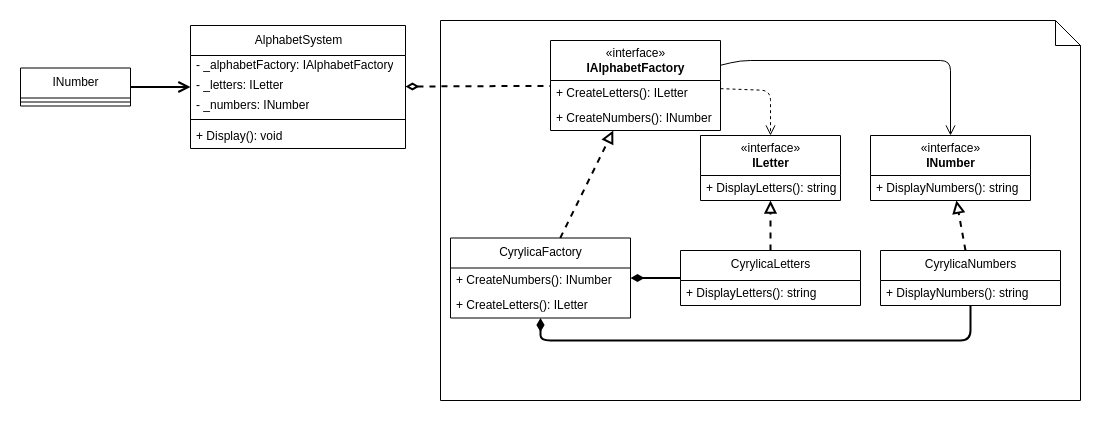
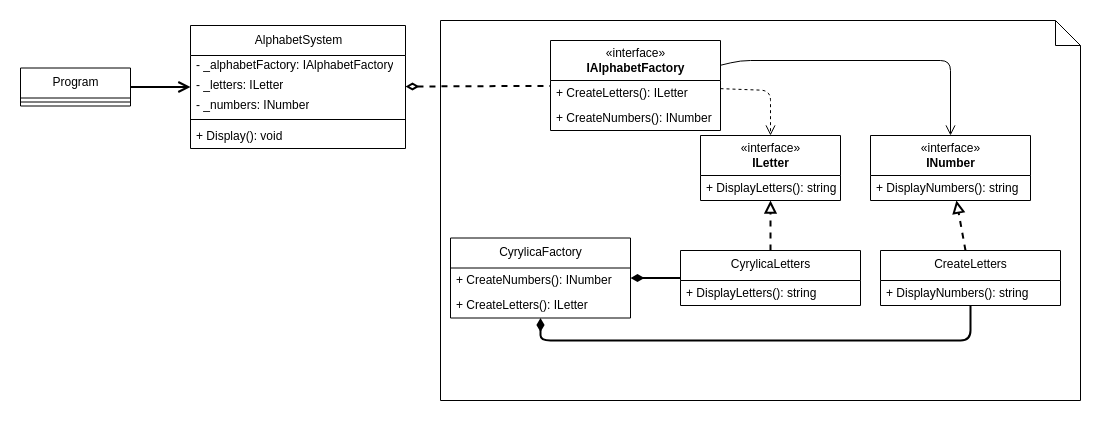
  <mxCell id="0" />
  <mxCell id="1" parent="0" />
  <mxCell id="2" value="&lt;span style=&quot;font-weight: 400;&quot;&gt;AlphabetSystem&lt;/span&gt;" style="swimlane;fontStyle=1;align=center;verticalAlign=middle;childLayout=stackLayout;horizontal=1;startSize=30;horizontalStack=0;resizeParent=1;resizeParentMax=0;resizeLast=0;collapsible=0;marginBottom=0;html=1;" parent="1" vertex="1"><mxGeometry x="190" y="25" width="215" height="123" as="geometry" /></mxCell>
  <mxCell id="3" value="- _alphabetFactory: IAlphabetFactory" style="text;html=1;strokeColor=none;fillColor=none;align=left;verticalAlign=middle;spacingLeft=4;spacingRight=4;overflow=hidden;rotatable=0;points=[[0,0.5],[1,0.5]];portConstraint=eastwest;" vertex="1" parent="2"><mxGeometry y="30" width="215" height="20" as="geometry" /></mxCell>
  <mxCell id="4" value="- _letters: ILetter" style="text;html=1;strokeColor=none;fillColor=none;align=left;verticalAlign=middle;spacingLeft=4;spacingRight=4;overflow=hidden;rotatable=0;points=[[0,0.5],[1,0.5]];portConstraint=eastwest;" vertex="1" parent="2"><mxGeometry y="50" width="215" height="20" as="geometry" /></mxCell>
  <mxCell id="5" value="- _numbers: INumber" style="text;html=1;strokeColor=none;fillColor=none;align=left;verticalAlign=middle;spacingLeft=4;spacingRight=4;overflow=hidden;rotatable=0;points=[[0,0.5],[1,0.5]];portConstraint=eastwest;" vertex="1" parent="2"><mxGeometry y="70" width="215" height="20" as="geometry" /></mxCell>
  <mxCell id="6" value="" style="line;strokeWidth=1;fillColor=none;align=left;verticalAlign=middle;spacingTop=-1;spacingLeft=3;spacingRight=3;rotatable=0;labelPosition=right;points=[];portConstraint=eastwest;strokeColor=default;" vertex="1" parent="2"><mxGeometry y="90" width="215" height="8" as="geometry" /></mxCell>
  <mxCell id="7" value="+ Display(): void" style="text;html=1;strokeColor=none;fillColor=none;align=left;verticalAlign=middle;spacingLeft=4;spacingRight=4;overflow=hidden;rotatable=0;points=[[0,0.5],[1,0.5]];portConstraint=eastwest;strokeWidth=1;" parent="2" vertex="1"><mxGeometry y="98" width="215" height="25" as="geometry" /></mxCell>
- <mxCell id="8" value="INumber" style="swimlane;fontStyle=0;align=center;verticalAlign=top;childLayout=stackLayout;horizontal=1;startSize=30;horizontalStack=0;resizeParent=1;resizeParentMax=0;resizeLast=0;collapsible=0;marginBottom=0;html=1;" parent="1" vertex="1"><mxGeometry x="20" y="67.5" width="110" height="38" as="geometry" /></mxCell>
+ <mxCell id="8" value="Program" style="swimlane;fontStyle=0;align=center;verticalAlign=top;childLayout=stackLayout;horizontal=1;startSize=30;horizontalStack=0;resizeParent=1;resizeParentMax=0;resizeLast=0;collapsible=0;marginBottom=0;html=1;" parent="1" vertex="1"><mxGeometry x="20" y="67.5" width="110" height="38" as="geometry" /></mxCell>
  <mxCell id="9" value="" style="line;strokeWidth=1;fillColor=none;align=left;verticalAlign=middle;spacingTop=-1;spacingLeft=3;spacingRight=3;rotatable=0;labelPosition=right;points=[];portConstraint=eastwest;" parent="8" vertex="1"><mxGeometry y="30" width="110" height="8" as="geometry" /></mxCell>
  <mxCell id="10" value="" style="endArrow=open;startArrow=none;endFill=0;startFill=0;endSize=8;html=1;verticalAlign=bottom;labelBackgroundColor=none;strokeWidth=2;sketch=0;" parent="1" source="8" target="2" edge="1"><mxGeometry width="160" relative="1" as="geometry"><mxPoint x="120" y="83.5" as="sourcePoint" /><mxPoint x="280" y="83.5" as="targetPoint" /></mxGeometry></mxCell>
  <mxCell id="11" value="CyrylicaFactory" style="swimlane;fontStyle=0;align=center;verticalAlign=top;childLayout=stackLayout;horizontal=1;startSize=30;horizontalStack=0;resizeParent=1;resizeParentMax=0;resizeLast=0;collapsible=0;marginBottom=0;html=1;" parent="1" vertex="1"><mxGeometry x="450" y="237.5" width="180" height="80" as="geometry" /></mxCell>
  <mxCell id="12" value="+ CreateNumbers(): INumber" style="text;html=1;strokeColor=none;fillColor=none;align=left;verticalAlign=middle;spacingLeft=4;spacingRight=4;overflow=hidden;rotatable=0;points=[[0,0.5],[1,0.5]];portConstraint=eastwest;" vertex="1" parent="11"><mxGeometry y="30" width="180" height="25" as="geometry" /></mxCell>
  <mxCell id="13" value="+ CreateLetters(): ILetter" style="text;html=1;strokeColor=none;fillColor=none;align=left;verticalAlign=middle;spacingLeft=4;spacingRight=4;overflow=hidden;rotatable=0;points=[[0,0.5],[1,0.5]];portConstraint=eastwest;" vertex="1" parent="11"><mxGeometry y="55" width="180" height="25" as="geometry" /></mxCell>
- <mxCell id="14" value="" style="endArrow=block;startArrow=none;endFill=0;startFill=0;endSize=8;html=1;verticalAlign=bottom;dashed=1;labelBackgroundColor=none;sketch=0;strokeWidth=2;" parent="1" source="11" target="15" edge="1"><mxGeometry width="160" relative="1" as="geometry"><mxPoint x="230" y="253.5" as="sourcePoint" /><mxPoint x="278" y="88.5" as="targetPoint" /></mxGeometry></mxCell>
  <mxCell id="15" value="&lt;span style=&quot;font-weight: 400;&quot;&gt;«interface»&lt;/span&gt;&lt;br style=&quot;font-weight: 400;&quot;&gt;IAlphabetFactory" style="swimlane;fontStyle=1;align=center;verticalAlign=middle;childLayout=stackLayout;horizontal=1;startSize=40;horizontalStack=0;resizeParent=1;resizeParentMax=0;resizeLast=0;collapsible=0;marginBottom=0;html=1;" vertex="1" parent="1"><mxGeometry x="550" y="40" width="170" height="90" as="geometry" /></mxCell>
  <mxCell id="16" value="+ CreateLetters(): ILetter" style="text;html=1;strokeColor=none;fillColor=none;align=left;verticalAlign=middle;spacingLeft=4;spacingRight=4;overflow=hidden;rotatable=0;points=[[0,0.5],[1,0.5]];portConstraint=eastwest;" vertex="1" parent="15"><mxGeometry y="40" width="170" height="25" as="geometry" /></mxCell>
  <mxCell id="17" value="+ CreateNumbers(): INumber" style="text;html=1;strokeColor=none;fillColor=none;align=left;verticalAlign=middle;spacingLeft=4;spacingRight=4;overflow=hidden;rotatable=0;points=[[0,0.5],[1,0.5]];portConstraint=eastwest;" vertex="1" parent="15"><mxGeometry y="65" width="170" height="25" as="geometry" /></mxCell>
  <mxCell id="18" value="&lt;span style=&quot;font-weight: 400;&quot;&gt;«interface»&lt;/span&gt;&lt;br style=&quot;font-weight: 400;&quot;&gt;ILetter" style="swimlane;fontStyle=1;align=center;verticalAlign=middle;childLayout=stackLayout;horizontal=1;startSize=40;horizontalStack=0;resizeParent=1;resizeParentMax=0;resizeLast=0;collapsible=0;marginBottom=0;html=1;" vertex="1" parent="1"><mxGeometry x="700" y="135" width="140" height="65" as="geometry" /></mxCell>
  <mxCell id="19" value="+ DisplayLetters(): string" style="text;html=1;strokeColor=none;fillColor=none;align=left;verticalAlign=middle;spacingLeft=4;spacingRight=4;overflow=hidden;rotatable=0;points=[[0,0.5],[1,0.5]];portConstraint=eastwest;" vertex="1" parent="18"><mxGeometry y="40" width="140" height="25" as="geometry" /></mxCell>
  <mxCell id="20" value="&lt;span style=&quot;font-weight: 400;&quot;&gt;«interface»&lt;/span&gt;&lt;br style=&quot;font-weight: 400;&quot;&gt;INumber" style="swimlane;fontStyle=1;align=center;verticalAlign=middle;childLayout=stackLayout;horizontal=1;startSize=40;horizontalStack=0;resizeParent=1;resizeParentMax=0;resizeLast=0;collapsible=0;marginBottom=0;html=1;" vertex="1" parent="1"><mxGeometry x="870" y="135" width="160" height="65" as="geometry" /></mxCell>
  <mxCell id="21" value="+ DisplayNumbers(): string" style="text;html=1;strokeColor=none;fillColor=none;align=left;verticalAlign=middle;spacingLeft=4;spacingRight=4;overflow=hidden;rotatable=0;points=[[0,0.5],[1,0.5]];portConstraint=eastwest;" vertex="1" parent="20"><mxGeometry y="40" width="160" height="25" as="geometry" /></mxCell>
  <mxCell id="22" value="" style="endArrow=open;startArrow=none;endFill=0;startFill=0;endSize=8;html=1;verticalAlign=bottom;labelBackgroundColor=none;strokeWidth=1;sketch=0;" edge="1" parent="1" source="15" target="20"><mxGeometry width="160" relative="1" as="geometry"><mxPoint x="820" y="45" as="sourcePoint" /><mxPoint x="820" y="95" as="targetPoint" /><Array as="points"><mxPoint x="740" y="60" /><mxPoint x="950" y="60" /></Array></mxGeometry></mxCell>
  <mxCell id="23" value="" style="endArrow=open;startArrow=none;endFill=0;startFill=0;endSize=8;html=1;verticalAlign=bottom;labelBackgroundColor=none;strokeWidth=1;sketch=0;dashed=1;" edge="1" parent="1" source="15" target="18"><mxGeometry width="160" relative="1" as="geometry"><mxPoint x="720" y="33.5" as="sourcePoint" /><mxPoint x="980" y="150" as="targetPoint" /><Array as="points"><mxPoint x="770" y="90" /></Array></mxGeometry></mxCell>
  <mxCell id="24" value="" style="endArrow=none;startArrow=diamondThin;endFill=0;startFill=0;html=1;verticalAlign=bottom;labelBackgroundColor=none;strokeWidth=2;startSize=8;endSize=8;fontSize=11;dashed=1;" edge="1" parent="1" source="2" target="15"><mxGeometry width="160" relative="1" as="geometry"><mxPoint x="350" y="220" as="sourcePoint" /><mxPoint x="510" y="220" as="targetPoint" /></mxGeometry></mxCell>
- <mxCell id="25" value="CyrylicaNumbers" style="swimlane;fontStyle=0;align=center;verticalAlign=top;childLayout=stackLayout;horizontal=1;startSize=30;horizontalStack=0;resizeParent=1;resizeParentMax=0;resizeLast=0;collapsible=0;marginBottom=0;html=1;" vertex="1" parent="1"><mxGeometry x="880" y="250" width="180" height="55" as="geometry" /></mxCell>
+ <mxCell id="25" value="CreateLetters" style="swimlane;fontStyle=0;align=center;verticalAlign=top;childLayout=stackLayout;horizontal=1;startSize=30;horizontalStack=0;resizeParent=1;resizeParentMax=0;resizeLast=0;collapsible=0;marginBottom=0;html=1;" vertex="1" parent="1"><mxGeometry x="880" y="250" width="180" height="55" as="geometry" /></mxCell>
  <mxCell id="26" value="+ DisplayNumbers(): string" style="text;html=1;strokeColor=none;fillColor=none;align=left;verticalAlign=middle;spacingLeft=4;spacingRight=4;overflow=hidden;rotatable=0;points=[[0,0.5],[1,0.5]];portConstraint=eastwest;" vertex="1" parent="25"><mxGeometry y="30" width="180" height="25" as="geometry" /></mxCell>
  <mxCell id="27" value="" style="endArrow=block;startArrow=none;endFill=0;startFill=0;endSize=8;html=1;verticalAlign=bottom;dashed=1;labelBackgroundColor=none;sketch=0;strokeWidth=2;" edge="1" parent="1" source="25" target="20"><mxGeometry width="160" relative="1" as="geometry"><mxPoint x="720" y="300" as="sourcePoint" /><mxPoint x="930" y="240" as="targetPoint" /></mxGeometry></mxCell>
  <mxCell id="28" value="CyrylicaLetters" style="swimlane;fontStyle=0;align=center;verticalAlign=top;childLayout=stackLayout;horizontal=1;startSize=30;horizontalStack=0;resizeParent=1;resizeParentMax=0;resizeLast=0;collapsible=0;marginBottom=0;html=1;" vertex="1" parent="1"><mxGeometry x="680" y="250" width="180" height="55" as="geometry" /></mxCell>
  <mxCell id="29" value="+ DisplayLetters(): string" style="text;html=1;strokeColor=none;fillColor=none;align=left;verticalAlign=middle;spacingLeft=4;spacingRight=4;overflow=hidden;rotatable=0;points=[[0,0.5],[1,0.5]];portConstraint=eastwest;" vertex="1" parent="28"><mxGeometry y="30" width="180" height="25" as="geometry" /></mxCell>
  <mxCell id="30" value="" style="endArrow=block;startArrow=none;endFill=0;startFill=0;endSize=8;html=1;verticalAlign=bottom;dashed=1;labelBackgroundColor=none;sketch=0;strokeWidth=2;" edge="1" parent="1" source="28" target="18"><mxGeometry width="160" relative="1" as="geometry"><mxPoint x="945" y="260" as="sourcePoint" /><mxPoint x="917.727" y="210" as="targetPoint" /></mxGeometry></mxCell>
  <mxCell id="31" value="" style="endArrow=none;startArrow=diamondThin;endFill=0;startFill=1;html=1;verticalAlign=bottom;labelBackgroundColor=none;strokeWidth=2;startSize=8;endSize=8;fontSize=11;" edge="1" parent="1" source="11" target="28"><mxGeometry width="160" relative="1" as="geometry"><mxPoint x="390" y="240" as="sourcePoint" /><mxPoint x="550" y="240" as="targetPoint" /></mxGeometry></mxCell>
  <mxCell id="32" value="" style="endArrow=none;startArrow=diamondThin;endFill=0;startFill=1;html=1;verticalAlign=bottom;labelBackgroundColor=none;strokeWidth=2;startSize=8;endSize=8;fontSize=11;" edge="1" parent="1" source="11" target="25"><mxGeometry width="160" relative="1" as="geometry"><mxPoint x="640" y="270.761" as="sourcePoint" /><mxPoint x="690" y="276.739" as="targetPoint" /><Array as="points"><mxPoint x="540" y="340" /><mxPoint x="970" y="340" /></Array></mxGeometry></mxCell>
  <mxCell id="33" value="" style="shape=note2;boundedLbl=1;whiteSpace=wrap;html=1;size=25;verticalAlign=top;align=center;strokeColor=default;strokeWidth=1;fontSize=16;fillColor=none;" vertex="1" parent="1"><mxGeometry x="440" y="20" width="640" height="380" as="geometry" /></mxCell>
